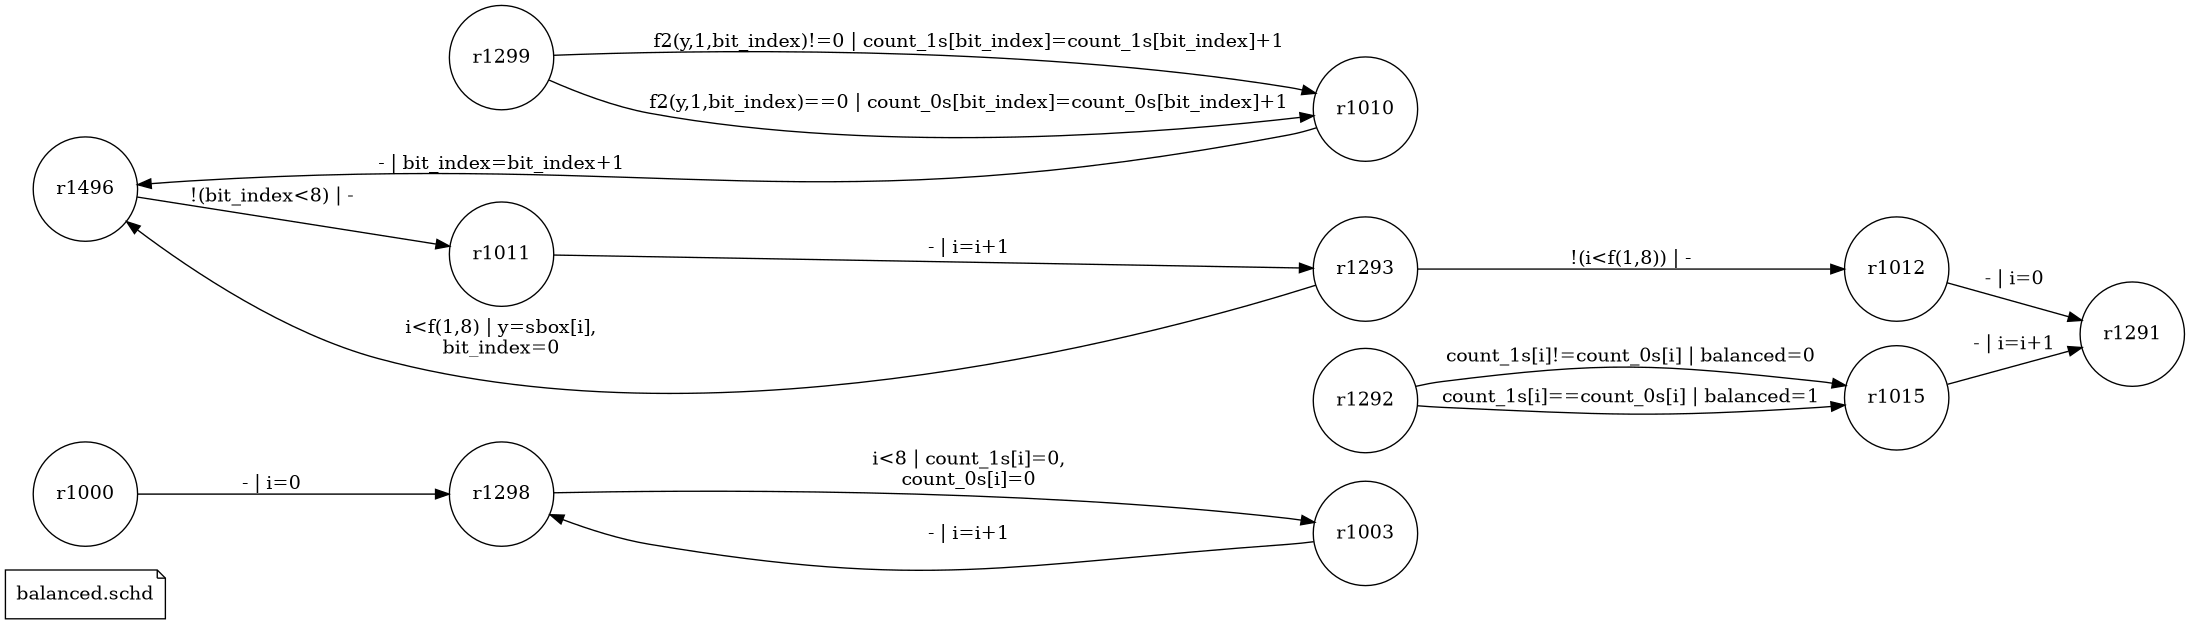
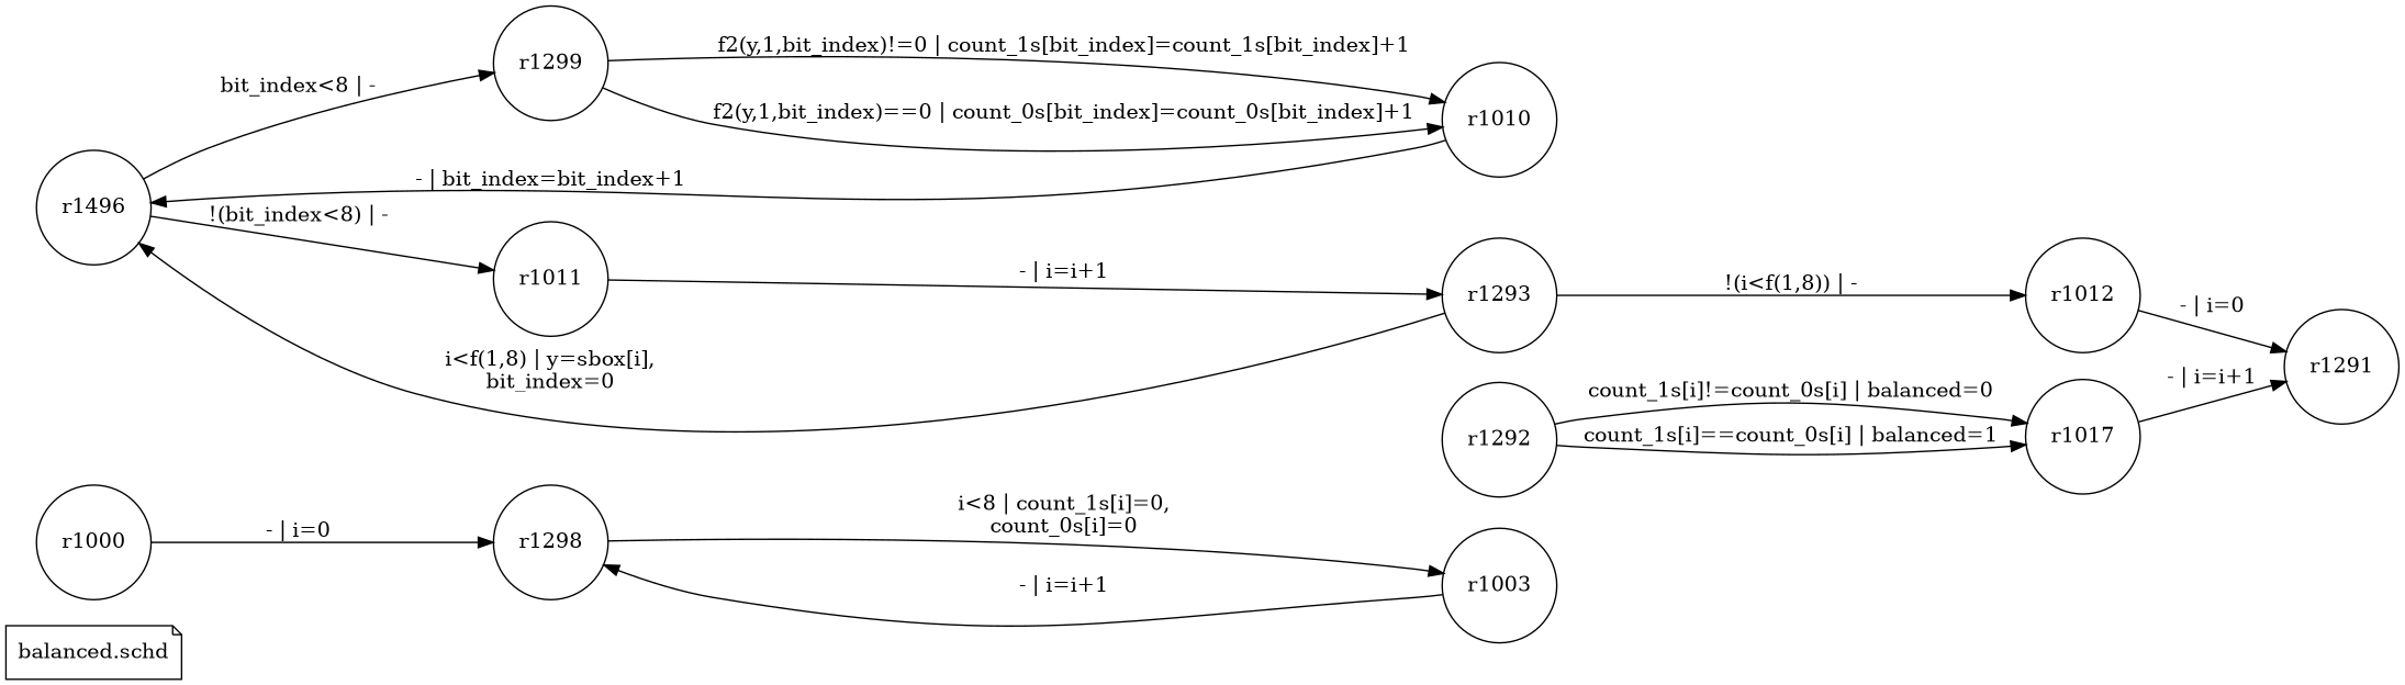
  digraph {
    rankdir=LR
    node [shape=circle]
    "balanced.schd" [shape=note]
    r1000
    r1298
    r1003
    n5 [label=r1496]
    r1293
    r1012
    r1299
    r1011
    r1291
    r1010
    r1292
-   r1017 [label=r1015]
+   r1017
    r1000 -> r1298 [label="- | i=0"]
    r1298 -> r1003 [label="i<8 | count_1s[i]=0,\ncount_0s[i]=0"]
    r1003 -> r1298 [label="- | i=i+1"]
+   n5 -> r1299 [label="bit_index<8 | -"]
    n5 -> r1011 [label="!(bit_index<8) | -"]
    r1293 -> n5 [label="i<f(1,8) | y=sbox[i],\nbit_index=0"]
    r1293 -> r1012 [label="!(i<f(1,8)) | -"]
    r1012 -> r1291 [label="- | i=0"]
    r1299 -> r1010 [label="f2(y,1,bit_index)!=0 | count_1s[bit_index]=count_1s[bit_index]+1"]
    r1299 -> r1010 [label="f2(y,1,bit_index)==0 | count_0s[bit_index]=count_0s[bit_index]+1"]
    r1011 -> r1293 [label="- | i=i+1"]
    r1010 -> n5 [label="- | bit_index=bit_index+1"]
    r1292 -> r1017 [label="count_1s[i]!=count_0s[i] | balanced=0"]
    r1292 -> r1017 [label="count_1s[i]==count_0s[i] | balanced=1"]
    r1017 -> r1291 [label="- | i=i+1"]
  }
